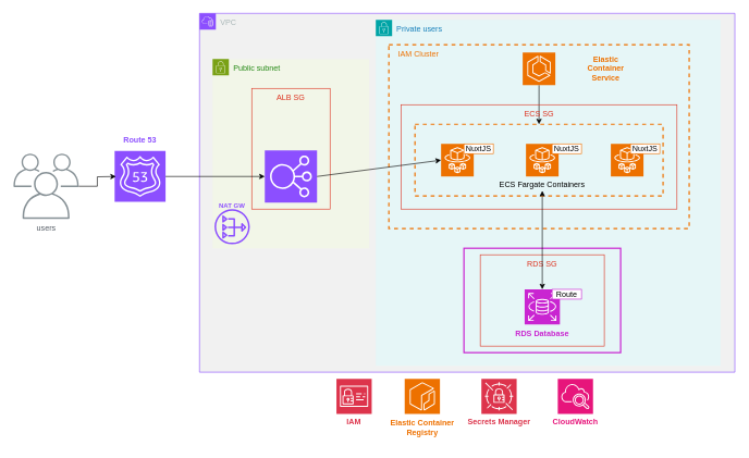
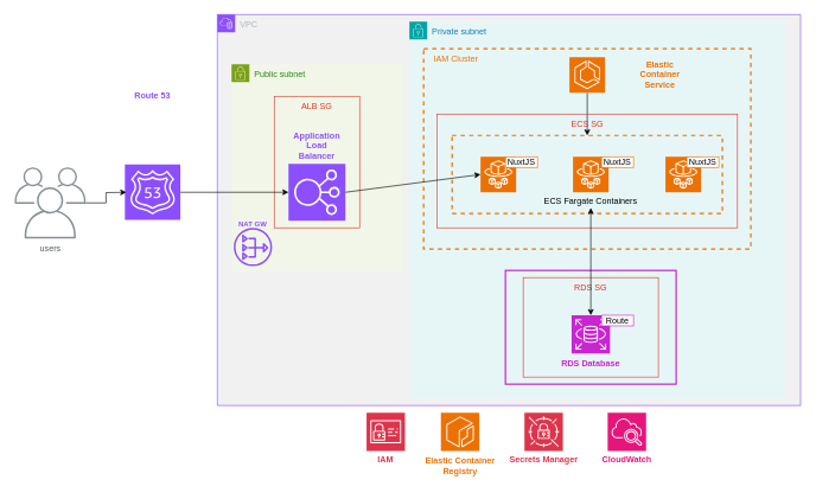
  <mxCell id="0" />
  <mxCell id="1" parent="0" />
  <mxCell id="2" value="VPC" style="points=[[0,0],[0.25,0],[0.5,0],[0.75,0],[1,0],[1,0.25],[1,0.5],[1,0.75],[1,1],[0.75,1],[0.5,1],[0.25,1],[0,1],[0,0.75],[0,0.5],[0,0.25]];outlineConnect=0;gradientColor=none;html=1;whiteSpace=wrap;fontSize=12;fontStyle=0;container=1;pointerEvents=0;collapsible=0;recursiveResize=0;shape=mxgraph.aws4.group;grIcon=mxgraph.aws4.group_vpc2;strokeColor=#8C4FFF;fillColor=#F1F1F1;verticalAlign=top;align=left;spacingLeft=30;fontColor=#AAB7B8;dashed=0;" vertex="1" parent="1"><mxGeometry x="305" y="20" width="820" height="550" as="geometry" /></mxCell>
  <mxCell id="3" value="Public subnet" style="points=[[0,0],[0.25,0],[0.5,0],[0.75,0],[1,0],[1,0.25],[1,0.5],[1,0.75],[1,1],[0.75,1],[0.5,1],[0.25,1],[0,1],[0,0.75],[0,0.5],[0,0.25]];outlineConnect=0;gradientColor=none;html=1;whiteSpace=wrap;fontSize=12;fontStyle=0;container=1;pointerEvents=0;collapsible=0;recursiveResize=0;shape=mxgraph.aws4.group;grIcon=mxgraph.aws4.group_security_group;grStroke=0;strokeColor=#7AA116;fillColor=#F2F6E8;verticalAlign=top;align=left;spacingLeft=30;fontColor=#248814;dashed=0;" vertex="1" parent="2"><mxGeometry x="20" y="70" width="240" height="290" as="geometry" /></mxCell>
  <mxCell id="4" value="ALB SG" style="fillColor=none;strokeColor=#DD3522;verticalAlign=top;fontStyle=0;fontColor=#DD3522;whiteSpace=wrap;html=1;" vertex="1" parent="3"><mxGeometry x="60" y="45" width="120" height="185" as="geometry" /></mxCell>
+ <mxCell id="5" value="&lt;font style=&quot;color: light-dark(rgb(140, 79, 255), rgb(237, 237, 237));&quot;&gt;&lt;b&gt;Application Load Balancer&lt;/b&gt;&lt;/font&gt;" style="text;html=1;align=center;verticalAlign=middle;whiteSpace=wrap;rounded=0;" vertex="1" parent="3"><mxGeometry x="90" y="100" width="60" height="30" as="geometry" /></mxCell>
  <mxCell id="6" value="" style="sketch=0;points=[[0,0,0],[0.25,0,0],[0.5,0,0],[0.75,0,0],[1,0,0],[0,1,0],[0.25,1,0],[0.5,1,0],[0.75,1,0],[1,1,0],[0,0.25,0],[0,0.5,0],[0,0.75,0],[1,0.25,0],[1,0.5,0],[1,0.75,0]];outlineConnect=0;fontColor=#232F3E;fillColor=#8C4FFF;strokeColor=#ffffff;dashed=0;verticalLabelPosition=bottom;verticalAlign=top;align=center;html=1;fontSize=12;fontStyle=0;aspect=fixed;shape=mxgraph.aws4.resourceIcon;resIcon=mxgraph.aws4.elastic_load_balancing;" vertex="1" parent="3"><mxGeometry x="80" y="140" width="80" height="80" as="geometry" /></mxCell>
  <mxCell id="7" value="" style="group;movable=1;resizable=1;rotatable=1;deletable=1;editable=1;locked=0;connectable=1;" vertex="1" connectable="0" parent="3"><mxGeometry y="210" width="60" height="74" as="geometry" /></mxCell>
  <mxCell id="8" value="&lt;font style=&quot;color: light-dark(rgb(140, 79, 255), rgb(237, 237, 237)); font-size: 10px;&quot;&gt;&lt;b&gt;NAT GW&lt;/b&gt;&lt;/font&gt;" style="text;html=1;align=center;verticalAlign=middle;whiteSpace=wrap;rounded=0;movable=0;resizable=0;rotatable=0;deletable=0;editable=0;locked=1;connectable=0;" vertex="1" parent="7"><mxGeometry width="60" height="29" as="geometry" /></mxCell>
  <mxCell id="9" value="" style="sketch=0;outlineConnect=0;fontColor=#232F3E;gradientColor=none;fillColor=#8C4FFF;strokeColor=none;dashed=0;verticalLabelPosition=bottom;verticalAlign=top;align=center;html=1;fontSize=12;fontStyle=0;aspect=fixed;pointerEvents=1;shape=mxgraph.aws4.nat_gateway;movable=0;resizable=0;rotatable=0;deletable=0;editable=0;locked=1;connectable=0;" vertex="1" parent="7"><mxGeometry x="3" y="20" width="54" height="54" as="geometry" /></mxCell>
- <mxCell id="10" value="Private users" style="points=[[0,0],[0.25,0],[0.5,0],[0.75,0],[1,0],[1,0.25],[1,0.5],[1,0.75],[1,1],[0.75,1],[0.5,1],[0.25,1],[0,1],[0,0.75],[0,0.5],[0,0.25]];outlineConnect=0;gradientColor=none;html=1;whiteSpace=wrap;fontSize=12;fontStyle=0;container=1;pointerEvents=0;collapsible=0;recursiveResize=0;shape=mxgraph.aws4.group;grIcon=mxgraph.aws4.group_security_group;grStroke=0;strokeColor=#00A4A6;fillColor=#E6F6F7;verticalAlign=top;align=left;spacingLeft=30;fontColor=#147EBA;dashed=0;" vertex="1" parent="2"><mxGeometry x="270" y="10" width="528" height="530" as="geometry" /></mxCell>
+ <mxCell id="10" value="Private subnet" style="points=[[0,0],[0.25,0],[0.5,0],[0.75,0],[1,0],[1,0.25],[1,0.5],[1,0.75],[1,1],[0.75,1],[0.5,1],[0.25,1],[0,1],[0,0.75],[0,0.5],[0,0.25]];outlineConnect=0;gradientColor=none;html=1;whiteSpace=wrap;fontSize=12;fontStyle=0;container=1;pointerEvents=0;collapsible=0;recursiveResize=0;shape=mxgraph.aws4.group;grIcon=mxgraph.aws4.group_security_group;grStroke=0;strokeColor=#00A4A6;fillColor=#E6F6F7;verticalAlign=top;align=left;spacingLeft=30;fontColor=#147EBA;dashed=0;" vertex="1" parent="2"><mxGeometry x="270" y="10" width="528" height="530" as="geometry" /></mxCell>
  <mxCell id="11" value="" style="whiteSpace=wrap;html=1;dashed=1;strokeColor=light-dark(#ee7100, #ededed);fillColor=none;strokeWidth=2;" vertex="1" parent="10"><mxGeometry x="20" y="38" width="460" height="282" as="geometry" /></mxCell>
  <mxCell id="12" style="edgeStyle=orthogonalEdgeStyle;rounded=0;orthogonalLoop=1;jettySize=auto;html=1;exitX=0.5;exitY=1;exitDx=0;exitDy=0;exitPerimeter=0;" edge="1" parent="10" source="13" target="15"><mxGeometry relative="1" as="geometry" /></mxCell>
  <mxCell id="13" value="" style="sketch=0;points=[[0,0,0],[0.25,0,0],[0.5,0,0],[0.75,0,0],[1,0,0],[0,1,0],[0.25,1,0],[0.5,1,0],[0.75,1,0],[1,1,0],[0,0.25,0],[0,0.5,0],[0,0.75,0],[1,0.25,0],[1,0.5,0],[1,0.75,0]];outlineConnect=0;fontColor=#232F3E;fillColor=#ED7100;strokeColor=#ffffff;dashed=0;verticalLabelPosition=bottom;verticalAlign=top;align=center;html=1;fontSize=12;fontStyle=0;aspect=fixed;shape=mxgraph.aws4.resourceIcon;resIcon=mxgraph.aws4.ecs;" vertex="1" parent="10"><mxGeometry x="225" y="50" width="50" height="50" as="geometry" /></mxCell>
  <mxCell id="14" value="ECS SG" style="fillColor=none;strokeColor=#DD3522;verticalAlign=top;fontStyle=0;fontColor=#DD3522;whiteSpace=wrap;html=1;" vertex="1" parent="10"><mxGeometry x="38.75" y="130" width="422.5" height="160" as="geometry" /></mxCell>
  <mxCell id="15" value="" style="whiteSpace=wrap;html=1;dashed=1;strokeColor=light-dark(#ee7100, #ededed);fillColor=none;strokeWidth=2;" vertex="1" parent="10"><mxGeometry x="60" y="160" width="380" height="110" as="geometry" /></mxCell>
  <mxCell id="16" value="" style="sketch=0;points=[[0,0,0],[0.25,0,0],[0.5,0,0],[0.75,0,0],[1,0,0],[0,1,0],[0.25,1,0],[0.5,1,0],[0.75,1,0],[1,1,0],[0,0.25,0],[0,0.5,0],[0,0.75,0],[1,0.25,0],[1,0.5,0],[1,0.75,0]];outlineConnect=0;fontColor=#232F3E;fillColor=#ED7100;strokeColor=#ffffff;dashed=0;verticalLabelPosition=bottom;verticalAlign=top;align=center;html=1;fontSize=12;fontStyle=0;aspect=fixed;shape=mxgraph.aws4.resourceIcon;resIcon=mxgraph.aws4.fargate;" vertex="1" parent="10"><mxGeometry x="100" y="190" width="50" height="50" as="geometry" /></mxCell>
  <mxCell id="17" value="" style="sketch=0;points=[[0,0,0],[0.25,0,0],[0.5,0,0],[0.75,0,0],[1,0,0],[0,1,0],[0.25,1,0],[0.5,1,0],[0.75,1,0],[1,1,0],[0,0.25,0],[0,0.5,0],[0,0.75,0],[1,0.25,0],[1,0.5,0],[1,0.75,0]];outlineConnect=0;fontColor=#232F3E;fillColor=#ED7100;strokeColor=#ffffff;dashed=0;verticalLabelPosition=bottom;verticalAlign=top;align=center;html=1;fontSize=12;fontStyle=0;aspect=fixed;shape=mxgraph.aws4.resourceIcon;resIcon=mxgraph.aws4.fargate;" vertex="1" parent="10"><mxGeometry x="230" y="190" width="50" height="50" as="geometry" /></mxCell>
  <mxCell id="18" value="" style="sketch=0;points=[[0,0,0],[0.25,0,0],[0.5,0,0],[0.75,0,0],[1,0,0],[0,1,0],[0.25,1,0],[0.5,1,0],[0.75,1,0],[1,1,0],[0,0.25,0],[0,0.5,0],[0,0.75,0],[1,0.25,0],[1,0.5,0],[1,0.75,0]];outlineConnect=0;fontColor=#232F3E;fillColor=#ED7100;strokeColor=#ffffff;dashed=0;verticalLabelPosition=bottom;verticalAlign=top;align=center;html=1;fontSize=12;fontStyle=0;aspect=fixed;shape=mxgraph.aws4.resourceIcon;resIcon=mxgraph.aws4.fargate;" vertex="1" parent="10"><mxGeometry x="360" y="190" width="50" height="50" as="geometry" /></mxCell>
  <mxCell id="19" value="" style="whiteSpace=wrap;html=1;strokeColor=light-dark(#c924d1, #ededed);fillColor=none;strokeWidth=2;" vertex="1" parent="10"><mxGeometry x="135" y="350" width="240" height="160" as="geometry" /></mxCell>
  <mxCell id="20" value="RDS SG" style="fillColor=none;strokeColor=#DD3522;verticalAlign=top;fontStyle=0;fontColor=#DD3522;whiteSpace=wrap;html=1;" vertex="1" parent="10"><mxGeometry x="160" y="360" width="190" height="140" as="geometry" /></mxCell>
  <mxCell id="21" style="edgeStyle=orthogonalEdgeStyle;rounded=0;orthogonalLoop=1;jettySize=auto;html=1;startArrow=classic;startFill=1;" edge="1" parent="10" source="22" target="24"><mxGeometry relative="1" as="geometry" /></mxCell>
  <mxCell id="22" value="" style="sketch=0;points=[[0,0,0],[0.25,0,0],[0.5,0,0],[0.75,0,0],[1,0,0],[0,1,0],[0.25,1,0],[0.5,1,0],[0.75,1,0],[1,1,0],[0,0.25,0],[0,0.5,0],[0,0.75,0],[1,0.25,0],[1,0.5,0],[1,0.75,0]];outlineConnect=0;fontColor=#232F3E;fillColor=#C925D1;strokeColor=#ffffff;dashed=0;verticalLabelPosition=bottom;verticalAlign=top;align=center;html=1;fontSize=12;fontStyle=0;aspect=fixed;shape=mxgraph.aws4.resourceIcon;resIcon=mxgraph.aws4.rds;" vertex="1" parent="10"><mxGeometry x="228" y="413" width="54" height="54" as="geometry" /></mxCell>
  <mxCell id="23" value="&lt;font style=&quot;color: light-dark(rgb(238, 113, 0), rgb(237, 237, 237));&quot;&gt;IAM Cluster&lt;/font&gt;" style="text;html=1;align=center;verticalAlign=middle;whiteSpace=wrap;rounded=0;" vertex="1" parent="10"><mxGeometry x="20" y="38" width="91.25" height="30" as="geometry" /></mxCell>
  <mxCell id="24" value="ECS Fargate Containers" style="text;html=1;align=center;verticalAlign=middle;whiteSpace=wrap;rounded=0;" vertex="1" parent="10"><mxGeometry x="75" y="242" width="360" height="20" as="geometry" /></mxCell>
  <mxCell id="25" value="&lt;font style=&quot;color: light-dark(rgb(201, 36, 208), rgb(237, 237, 237));&quot;&gt;&lt;b&gt;RDS Database&lt;/b&gt;&lt;/font&gt;" style="text;html=1;align=center;verticalAlign=middle;whiteSpace=wrap;rounded=0;" vertex="1" parent="10"><mxGeometry x="65" y="467" width="380" height="30" as="geometry" /></mxCell>
  <mxCell id="26" value="&lt;font style=&quot;color: light-dark(rgb(238, 113, 0), rgb(237, 237, 237));&quot;&gt;&lt;b&gt;Elastic Container Service&lt;/b&gt;&lt;/font&gt;" style="text;html=1;align=center;verticalAlign=middle;whiteSpace=wrap;rounded=0;" vertex="1" parent="10"><mxGeometry x="317" y="50" width="71.25" height="50" as="geometry" /></mxCell>
  <mxCell id="27" value="NuxtJS" style="text;html=1;align=center;verticalAlign=middle;whiteSpace=wrap;rounded=0;fillColor=default;strokeColor=light-dark(#ee7100, #ededed);" vertex="1" parent="10"><mxGeometry x="135" y="190" width="45" height="15" as="geometry" /></mxCell>
  <mxCell id="28" value="NuxtJS" style="text;html=1;align=center;verticalAlign=middle;whiteSpace=wrap;rounded=0;fillColor=default;strokeColor=light-dark(#ee7100, #ededed);" vertex="1" parent="10"><mxGeometry x="270" y="190" width="45" height="15" as="geometry" /></mxCell>
  <mxCell id="29" value="NuxtJS" style="text;html=1;align=center;verticalAlign=middle;whiteSpace=wrap;rounded=0;fillColor=default;strokeColor=light-dark(#ee7100, #ededed);" vertex="1" parent="10"><mxGeometry x="390" y="190" width="45" height="15" as="geometry" /></mxCell>
  <mxCell id="30" value="Route" style="text;html=1;align=center;verticalAlign=middle;whiteSpace=wrap;rounded=0;fillColor=default;strokeColor=light-dark(#c924d1, #ededed);" vertex="1" parent="10"><mxGeometry x="270" y="413" width="45" height="15" as="geometry" /></mxCell>
  <mxCell id="31" value="" style="endArrow=classic;html=1;rounded=0;entryX=0;entryY=0.5;entryDx=0;entryDy=0;entryPerimeter=0;exitX=1;exitY=0.5;exitDx=0;exitDy=0;exitPerimeter=0;" edge="1" parent="2" source="6" target="16"><mxGeometry width="50" height="50" relative="1" as="geometry"><mxPoint x="198.75" y="260" as="sourcePoint" /><mxPoint x="338.75" y="250" as="targetPoint" /></mxGeometry></mxCell>
  <mxCell id="32" value="users" style="sketch=0;outlineConnect=0;gradientColor=none;fontColor=#545B64;strokeColor=none;fillColor=#879196;dashed=0;verticalLabelPosition=bottom;verticalAlign=top;align=center;html=1;fontSize=12;fontStyle=0;aspect=fixed;shape=mxgraph.aws4.illustration_users;pointerEvents=1" vertex="1" parent="1"><mxGeometry x="20" y="235" width="100" height="100" as="geometry" /></mxCell>
  <mxCell id="33" value="" style="sketch=0;points=[[0,0,0],[0.25,0,0],[0.5,0,0],[0.75,0,0],[1,0,0],[0,1,0],[0.25,1,0],[0.5,1,0],[0.75,1,0],[1,1,0],[0,0.25,0],[0,0.5,0],[0,0.75,0],[1,0.25,0],[1,0.5,0],[1,0.75,0]];outlineConnect=0;fontColor=#232F3E;fillColor=#8C4FFF;strokeColor=#ffffff;dashed=0;verticalLabelPosition=bottom;verticalAlign=top;align=center;html=1;fontSize=12;fontStyle=0;aspect=fixed;shape=mxgraph.aws4.resourceIcon;resIcon=mxgraph.aws4.route_53;" vertex="1" parent="1"><mxGeometry x="175" y="231" width="78" height="78" as="geometry" /></mxCell>
  <mxCell id="34" style="edgeStyle=orthogonalEdgeStyle;rounded=0;orthogonalLoop=1;jettySize=auto;html=1;entryX=0;entryY=0.5;entryDx=0;entryDy=0;entryPerimeter=0;" edge="1" parent="1" source="32"><mxGeometry relative="1" as="geometry"><mxPoint x="177" y="270" as="targetPoint" /></mxGeometry></mxCell>
- <mxCell id="35" value="&lt;font style=&quot;color: light-dark(rgb(140, 79, 255), rgb(237, 237, 237));&quot;&gt;&lt;b&gt;Route 53&lt;/b&gt;&lt;/font&gt;" style="text;html=1;align=center;verticalAlign=middle;whiteSpace=wrap;rounded=0;" vertex="1" parent="1"><mxGeometry x="184" y="200" width="60" height="30" as="geometry" /></mxCell>
+ <mxCell id="35" value="&lt;font style=&quot;color: light-dark(rgb(140, 79, 255), rgb(237, 237, 237));&quot;&gt;&lt;b&gt;Route 53&lt;/b&gt;&lt;/font&gt;" style="text;html=1;align=center;verticalAlign=middle;whiteSpace=wrap;rounded=0;" vertex="1" parent="1"><mxGeometry x="184" y="120" width="60" height="30" as="geometry" /></mxCell>
  <mxCell id="36" style="edgeStyle=orthogonalEdgeStyle;rounded=0;orthogonalLoop=1;jettySize=auto;html=1;exitX=1;exitY=0.5;exitDx=0;exitDy=0;exitPerimeter=0;entryX=0;entryY=0.5;entryDx=0;entryDy=0;entryPerimeter=0;" edge="1" parent="1" source="33" target="6"><mxGeometry relative="1" as="geometry" /></mxCell>
  <mxCell id="37" value="" style="group" vertex="1" connectable="0" parent="1"><mxGeometry x="514.25" y="580" width="401.5" height="100" as="geometry" /></mxCell>
  <mxCell id="38" value="&lt;font style=&quot;color: light-dark(rgb(238, 113, 0), rgb(237, 237, 237));&quot;&gt;&lt;b&gt;Elastic Container Registry&lt;/b&gt;&lt;/font&gt;" style="text;html=1;align=center;verticalAlign=middle;whiteSpace=wrap;rounded=0;" vertex="1" parent="37"><mxGeometry x="81.5" y="50" width="101" height="50" as="geometry" /></mxCell>
  <mxCell id="39" value="" style="group" vertex="1" connectable="0" parent="37"><mxGeometry width="401.5" height="82" as="geometry" /></mxCell>
  <mxCell id="40" value="" style="sketch=0;points=[[0,0,0],[0.25,0,0],[0.5,0,0],[0.75,0,0],[1,0,0],[0,1,0],[0.25,1,0],[0.5,1,0],[0.75,1,0],[1,1,0],[0,0.25,0],[0,0.5,0],[0,0.75,0],[1,0.25,0],[1,0.5,0],[1,0.75,0]];points=[[0,0,0],[0.25,0,0],[0.5,0,0],[0.75,0,0],[1,0,0],[0,1,0],[0.25,1,0],[0.5,1,0],[0.75,1,0],[1,1,0],[0,0.25,0],[0,0.5,0],[0,0.75,0],[1,0.25,0],[1,0.5,0],[1,0.75,0]];outlineConnect=0;fontColor=#232F3E;fillColor=#E7157B;strokeColor=#ffffff;dashed=0;verticalLabelPosition=bottom;verticalAlign=top;align=center;html=1;fontSize=12;fontStyle=0;aspect=fixed;shape=mxgraph.aws4.resourceIcon;resIcon=mxgraph.aws4.cloudwatch_2;" vertex="1" parent="39"><mxGeometry x="339.5" width="54" height="54" as="geometry" /></mxCell>
  <mxCell id="41" value="" style="sketch=0;points=[[0,0,0],[0.25,0,0],[0.5,0,0],[0.75,0,0],[1,0,0],[0,1,0],[0.25,1,0],[0.5,1,0],[0.75,1,0],[1,1,0],[0,0.25,0],[0,0.5,0],[0,0.75,0],[1,0.25,0],[1,0.5,0],[1,0.75,0]];outlineConnect=0;fontColor=#232F3E;fillColor=#ED7100;strokeColor=#ffffff;dashed=0;verticalLabelPosition=bottom;verticalAlign=top;align=center;html=1;fontSize=12;fontStyle=0;aspect=fixed;shape=mxgraph.aws4.resourceIcon;resIcon=mxgraph.aws4.ecr;" vertex="1" parent="39"><mxGeometry x="105" width="54" height="54" as="geometry" /></mxCell>
  <mxCell id="42" value="" style="sketch=0;points=[[0,0,0],[0.25,0,0],[0.5,0,0],[0.75,0,0],[1,0,0],[0,1,0],[0.25,1,0],[0.5,1,0],[0.75,1,0],[1,1,0],[0,0.25,0],[0,0.5,0],[0,0.75,0],[1,0.25,0],[1,0.5,0],[1,0.75,0]];outlineConnect=0;fontColor=#232F3E;fillColor=#DD344C;strokeColor=#ffffff;dashed=0;verticalLabelPosition=bottom;verticalAlign=top;align=center;html=1;fontSize=12;fontStyle=0;aspect=fixed;shape=mxgraph.aws4.resourceIcon;resIcon=mxgraph.aws4.secrets_manager;" vertex="1" parent="39"><mxGeometry x="222.5" width="54" height="54" as="geometry" /></mxCell>
  <mxCell id="43" value="&lt;font style=&quot;color: light-dark(rgb(220, 53, 76), rgb(237, 237, 237));&quot;&gt;&lt;b style=&quot;&quot;&gt;Secrets Manager&lt;/b&gt;&lt;/font&gt;" style="text;html=1;align=center;verticalAlign=middle;whiteSpace=wrap;rounded=0;" vertex="1" parent="39"><mxGeometry x="199.5" y="52" width="100" height="30" as="geometry" /></mxCell>
  <mxCell id="44" value="&lt;font style=&quot;color: light-dark(rgb(231, 22, 123), rgb(237, 237, 237));&quot;&gt;&lt;b style=&quot;&quot;&gt;CloudWatch&lt;/b&gt;&lt;/font&gt;" style="text;html=1;align=center;verticalAlign=middle;whiteSpace=wrap;rounded=0;" vertex="1" parent="39"><mxGeometry x="331.5" y="52" width="70" height="30" as="geometry" /></mxCell>
  <mxCell id="45" value="" style="sketch=0;points=[[0,0,0],[0.25,0,0],[0.5,0,0],[0.75,0,0],[1,0,0],[0,1,0],[0.25,1,0],[0.5,1,0],[0.75,1,0],[1,1,0],[0,0.25,0],[0,0.5,0],[0,0.75,0],[1,0.25,0],[1,0.5,0],[1,0.75,0]];outlineConnect=0;fontColor=#232F3E;fillColor=#DD344C;strokeColor=#ffffff;dashed=0;verticalLabelPosition=bottom;verticalAlign=top;align=center;html=1;fontSize=12;fontStyle=0;aspect=fixed;shape=mxgraph.aws4.resourceIcon;resIcon=mxgraph.aws4.identity_and_access_management;" vertex="1" parent="39"><mxGeometry x="0.5" width="54" height="54" as="geometry" /></mxCell>
  <mxCell id="46" value="&lt;font style=&quot;color: light-dark(rgb(221, 52, 76), rgb(237, 237, 237));&quot;&gt;&lt;b style=&quot;&quot;&gt;IAM&lt;/b&gt;&lt;/font&gt;" style="text;html=1;align=center;verticalAlign=middle;whiteSpace=wrap;rounded=0;" vertex="1" parent="39"><mxGeometry y="54" width="54.5" height="26" as="geometry" /></mxCell>
